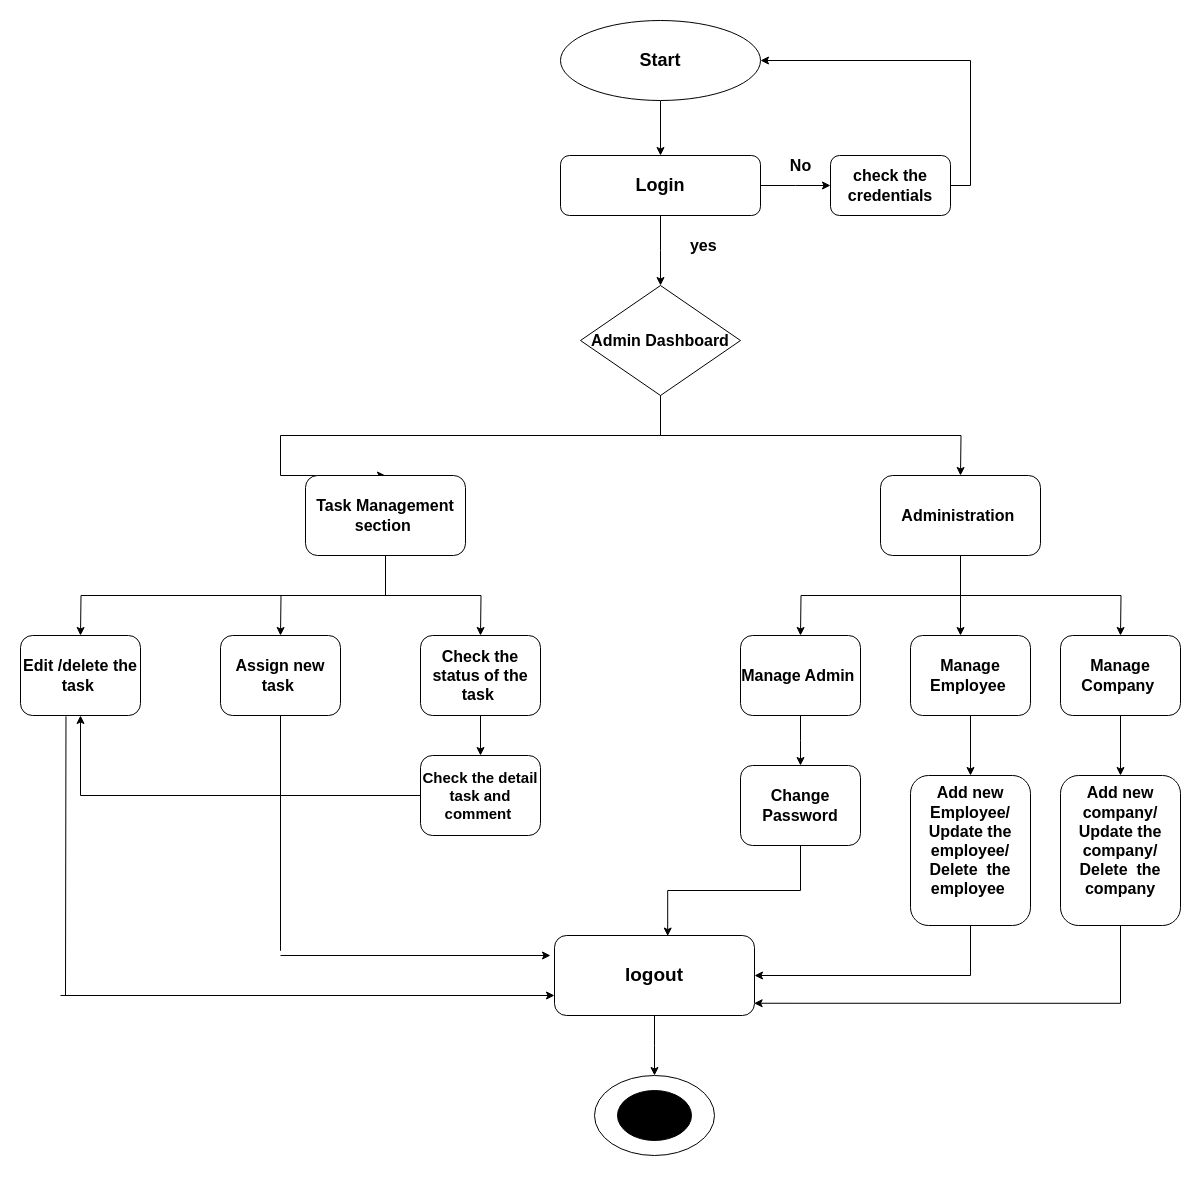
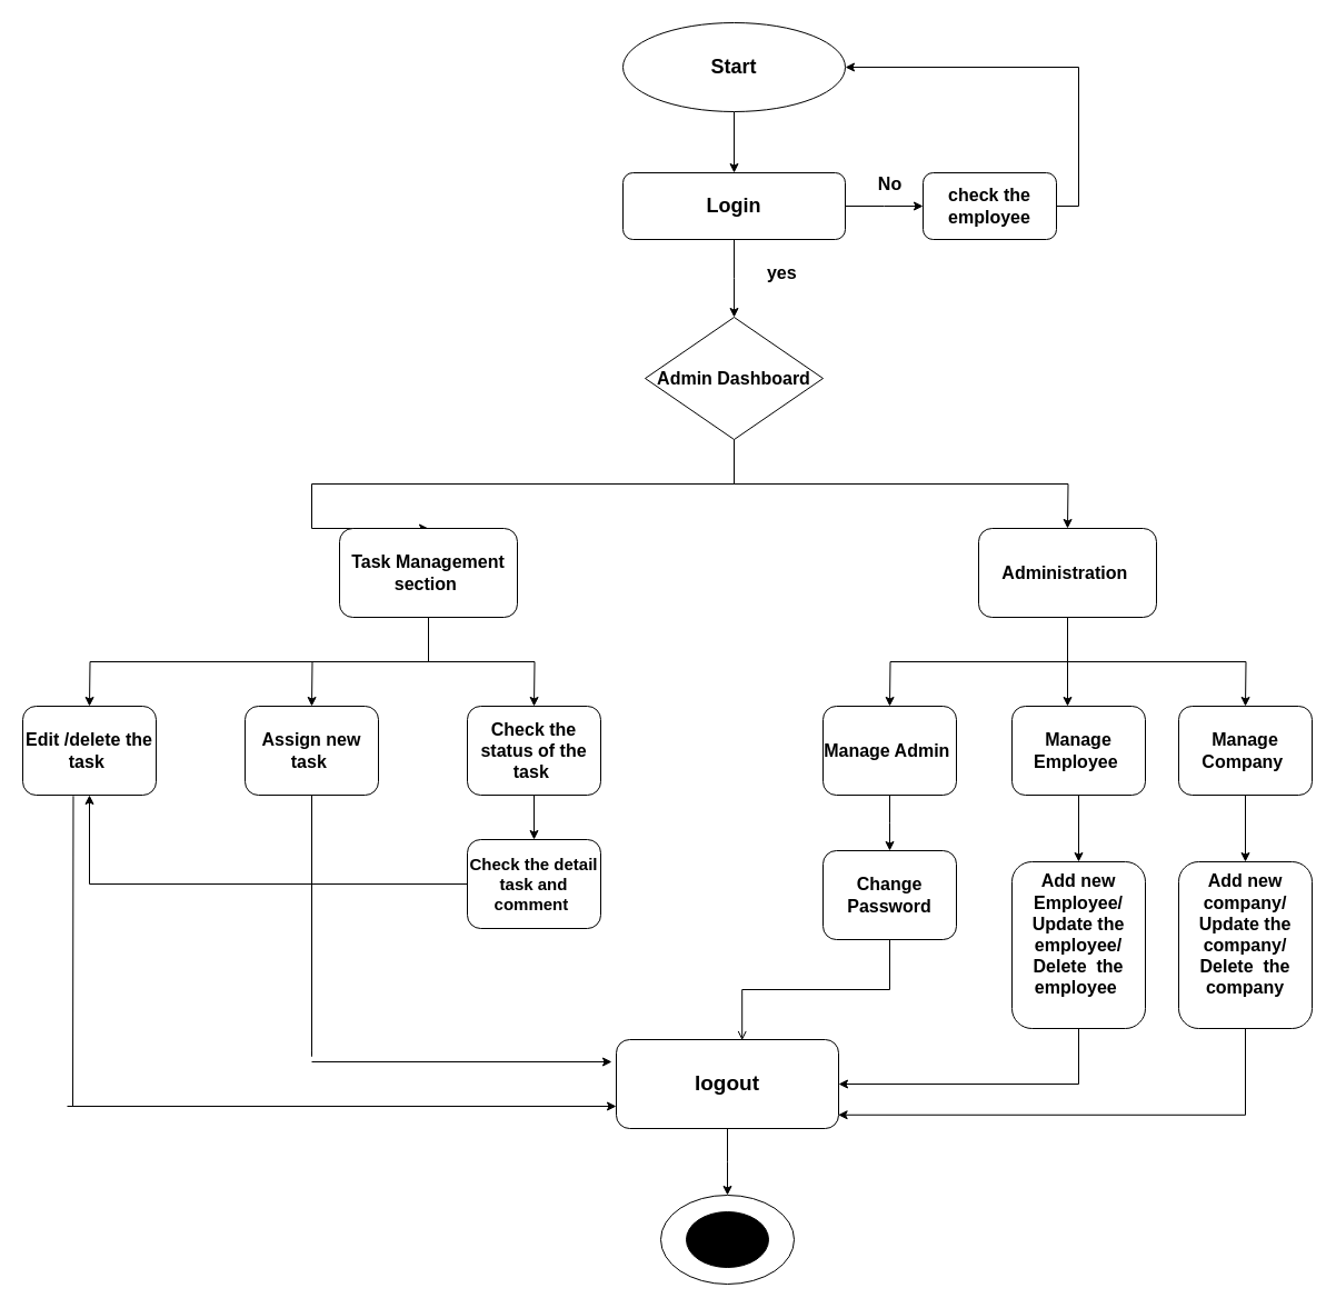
  <mxCell id="0" />
  <mxCell id="1" parent="0" />
  <mxCell id="2" style="edgeStyle=orthogonalEdgeStyle;rounded=0;orthogonalLoop=1;jettySize=auto;html=1;exitX=0.5;exitY=1;exitDx=0;exitDy=0;" edge="1" parent="1" source="3"><mxGeometry relative="1" as="geometry"><mxPoint x="660" y="155" as="targetPoint" /></mxGeometry></mxCell>
  <mxCell id="3" value="&lt;font size=&quot;1&quot;&gt;&lt;b style=&quot;font-size: 18px&quot;&gt;Start&lt;/b&gt;&lt;/font&gt;" style="ellipse;whiteSpace=wrap;html=1;" vertex="1" parent="1"><mxGeometry x="560" y="20" width="200" height="80" as="geometry" /></mxCell>
  <mxCell id="4" style="edgeStyle=orthogonalEdgeStyle;rounded=0;orthogonalLoop=1;jettySize=auto;html=1;exitX=0.5;exitY=1;exitDx=0;exitDy=0;" edge="1" parent="1" source="6"><mxGeometry relative="1" as="geometry"><mxPoint x="660" y="285" as="targetPoint" /></mxGeometry></mxCell>
  <mxCell id="5" style="edgeStyle=orthogonalEdgeStyle;rounded=0;orthogonalLoop=1;jettySize=auto;html=1;exitX=1;exitY=0.5;exitDx=0;exitDy=0;" edge="1" parent="1" source="6"><mxGeometry relative="1" as="geometry"><mxPoint x="830" y="185" as="targetPoint" /></mxGeometry></mxCell>
  <mxCell id="6" value="&lt;b&gt;&lt;font style=&quot;font-size: 18px&quot;&gt;Login&lt;/font&gt;&lt;/b&gt;" style="rounded=1;whiteSpace=wrap;html=1;" vertex="1" parent="1"><mxGeometry x="560" y="155" width="200" height="60" as="geometry" /></mxCell>
  <mxCell id="7" value="&lt;font style=&quot;font-size: 16px&quot;&gt;&lt;b&gt;yes&amp;nbsp;&lt;/b&gt;&lt;/font&gt;" style="text;html=1;align=center;verticalAlign=middle;resizable=0;points=[];autosize=1;strokeColor=none;" vertex="1" parent="1"><mxGeometry x="680" y="235" width="50" height="20" as="geometry" /></mxCell>
  <mxCell id="8" value="&lt;b&gt;&lt;font style=&quot;font-size: 16px&quot;&gt;No&lt;/font&gt;&lt;/b&gt;" style="text;html=1;align=center;verticalAlign=middle;resizable=0;points=[];autosize=1;strokeColor=none;" vertex="1" parent="1"><mxGeometry x="780" y="155" width="40" height="20" as="geometry" /></mxCell>
  <mxCell id="9" style="edgeStyle=orthogonalEdgeStyle;rounded=0;orthogonalLoop=1;jettySize=auto;html=1;exitX=0.5;exitY=1;exitDx=0;exitDy=0;entryX=0.5;entryY=0;entryDx=0;entryDy=0;" edge="1" parent="1" source="11" target="15"><mxGeometry relative="1" as="geometry"><mxPoint x="280" y="465" as="targetPoint" /><Array as="points"><mxPoint x="660" y="435" /><mxPoint x="280" y="435" /></Array></mxGeometry></mxCell>
  <mxCell id="10" style="edgeStyle=orthogonalEdgeStyle;rounded=0;orthogonalLoop=1;jettySize=auto;html=1;exitX=0.5;exitY=1;exitDx=0;exitDy=0;" edge="1" parent="1" source="11"><mxGeometry relative="1" as="geometry"><mxPoint x="960" y="475" as="targetPoint" /></mxGeometry></mxCell>
  <mxCell id="11" value="&lt;b&gt;&lt;font style=&quot;font-size: 16px&quot;&gt;Admin Dashboard&lt;/font&gt;&lt;/b&gt;" style="rhombus;whiteSpace=wrap;html=1;" vertex="1" parent="1"><mxGeometry x="580" y="285" width="160" height="110" as="geometry" /></mxCell>
  <mxCell id="12" style="edgeStyle=orthogonalEdgeStyle;rounded=0;orthogonalLoop=1;jettySize=auto;html=1;exitX=0.5;exitY=1;exitDx=0;exitDy=0;" edge="1" parent="1" source="15"><mxGeometry relative="1" as="geometry"><mxPoint x="280" y="635" as="targetPoint" /></mxGeometry></mxCell>
  <mxCell id="13" style="edgeStyle=orthogonalEdgeStyle;rounded=0;orthogonalLoop=1;jettySize=auto;html=1;exitX=0.5;exitY=1;exitDx=0;exitDy=0;" edge="1" parent="1" source="15"><mxGeometry relative="1" as="geometry"><mxPoint x="480" y="635" as="targetPoint" /></mxGeometry></mxCell>
  <mxCell id="14" style="edgeStyle=orthogonalEdgeStyle;rounded=0;orthogonalLoop=1;jettySize=auto;html=1;exitX=0.5;exitY=1;exitDx=0;exitDy=0;" edge="1" parent="1" source="15"><mxGeometry relative="1" as="geometry"><mxPoint x="80" y="635" as="targetPoint" /></mxGeometry></mxCell>
  <mxCell id="15" value="&lt;b&gt;&lt;font style=&quot;font-size: 16px&quot;&gt;Task Management section&amp;nbsp;&lt;/font&gt;&lt;/b&gt;" style="rounded=1;whiteSpace=wrap;html=1;" vertex="1" parent="1"><mxGeometry x="305" y="475" width="160" height="80" as="geometry" /></mxCell>
  <mxCell id="16" style="edgeStyle=orthogonalEdgeStyle;rounded=0;orthogonalLoop=1;jettySize=auto;html=1;exitX=0.5;exitY=1;exitDx=0;exitDy=0;" edge="1" parent="1" source="19"><mxGeometry relative="1" as="geometry"><mxPoint x="960" y="635" as="targetPoint" /></mxGeometry></mxCell>
  <mxCell id="17" style="edgeStyle=orthogonalEdgeStyle;rounded=0;orthogonalLoop=1;jettySize=auto;html=1;exitX=0.5;exitY=1;exitDx=0;exitDy=0;" edge="1" parent="1" source="19"><mxGeometry relative="1" as="geometry"><mxPoint x="1120" y="635" as="targetPoint" /></mxGeometry></mxCell>
  <mxCell id="18" style="edgeStyle=orthogonalEdgeStyle;rounded=0;orthogonalLoop=1;jettySize=auto;html=1;exitX=0.5;exitY=1;exitDx=0;exitDy=0;" edge="1" parent="1" source="19"><mxGeometry relative="1" as="geometry"><mxPoint x="800" y="635" as="targetPoint" /></mxGeometry></mxCell>
  <mxCell id="19" value="&lt;font style=&quot;font-size: 16px&quot;&gt;&lt;b&gt;Administration&amp;nbsp;&lt;/b&gt;&lt;/font&gt;" style="rounded=1;whiteSpace=wrap;html=1;" vertex="1" parent="1"><mxGeometry x="880" y="475" width="160" height="80" as="geometry" /></mxCell>
  <mxCell id="20" value="&lt;b&gt;&lt;font style=&quot;font-size: 16px&quot;&gt;Assign new task&amp;nbsp;&lt;/font&gt;&lt;/b&gt;" style="rounded=1;whiteSpace=wrap;html=1;" vertex="1" parent="1"><mxGeometry x="220" y="635" width="120" height="80" as="geometry" /></mxCell>
  <mxCell id="21" style="edgeStyle=orthogonalEdgeStyle;rounded=0;orthogonalLoop=1;jettySize=auto;html=1;exitX=0.5;exitY=1;exitDx=0;exitDy=0;" edge="1" parent="1" source="22" target="25"><mxGeometry relative="1" as="geometry"><mxPoint x="480" y="765" as="targetPoint" /></mxGeometry></mxCell>
  <mxCell id="22" value="&lt;font style=&quot;font-size: 16px&quot;&gt;&lt;b&gt;Check the status of the task&amp;nbsp;&lt;/b&gt;&lt;/font&gt;" style="rounded=1;whiteSpace=wrap;html=1;" vertex="1" parent="1"><mxGeometry x="420" y="635" width="120" height="80" as="geometry" /></mxCell>
  <mxCell id="23" value="&lt;span style=&quot;font-size: 16px&quot;&gt;&lt;b&gt;Edit /delete the task&amp;nbsp;&lt;/b&gt;&lt;/span&gt;" style="rounded=1;whiteSpace=wrap;html=1;" vertex="1" parent="1"><mxGeometry x="20" y="635" width="120" height="80" as="geometry" /></mxCell>
  <mxCell id="24" style="edgeStyle=orthogonalEdgeStyle;rounded=0;orthogonalLoop=1;jettySize=auto;html=1;" edge="1" parent="1" source="25" target="23"><mxGeometry relative="1" as="geometry" /></mxCell>
  <mxCell id="25" value="&lt;b&gt;&lt;font style=&quot;font-size: 15px&quot;&gt;Check the detail task and comment&amp;nbsp;&lt;/font&gt;&lt;/b&gt;" style="rounded=1;whiteSpace=wrap;html=1;" vertex="1" parent="1"><mxGeometry x="420" y="755" width="120" height="80" as="geometry" /></mxCell>
  <mxCell id="26" style="edgeStyle=orthogonalEdgeStyle;rounded=0;orthogonalLoop=1;jettySize=auto;html=1;exitX=0.5;exitY=1;exitDx=0;exitDy=0;" edge="1" parent="1" source="27"><mxGeometry relative="1" as="geometry"><mxPoint x="800" y="765" as="targetPoint" /></mxGeometry></mxCell>
  <mxCell id="27" value="&lt;span style=&quot;font-size: 16px&quot;&gt;&lt;b&gt;Manage Admin&amp;nbsp;&lt;/b&gt;&lt;/span&gt;" style="rounded=1;whiteSpace=wrap;html=1;" vertex="1" parent="1"><mxGeometry x="740" y="635" width="120" height="80" as="geometry" /></mxCell>
  <mxCell id="28" style="edgeStyle=orthogonalEdgeStyle;rounded=0;orthogonalLoop=1;jettySize=auto;html=1;exitX=0.5;exitY=1;exitDx=0;exitDy=0;entryX=0.5;entryY=0;entryDx=0;entryDy=0;" edge="1" parent="1" source="29" target="35"><mxGeometry relative="1" as="geometry"><mxPoint x="970" y="775" as="targetPoint" /></mxGeometry></mxCell>
  <mxCell id="29" value="&lt;span style=&quot;font-size: 16px&quot;&gt;&lt;b&gt;Manage Employee&amp;nbsp;&lt;/b&gt;&lt;/span&gt;" style="rounded=1;whiteSpace=wrap;html=1;" vertex="1" parent="1"><mxGeometry x="910" y="635" width="120" height="80" as="geometry" /></mxCell>
  <mxCell id="30" style="edgeStyle=orthogonalEdgeStyle;rounded=0;orthogonalLoop=1;jettySize=auto;html=1;exitX=0.5;exitY=1;exitDx=0;exitDy=0;entryX=0.5;entryY=0;entryDx=0;entryDy=0;" edge="1" parent="1" source="31" target="37"><mxGeometry relative="1" as="geometry"><mxPoint x="1120" y="765" as="targetPoint" /></mxGeometry></mxCell>
  <mxCell id="31" value="&lt;span style=&quot;font-size: 16px&quot;&gt;&lt;b&gt;Manage Company&amp;nbsp;&lt;/b&gt;&lt;/span&gt;" style="rounded=1;whiteSpace=wrap;html=1;" vertex="1" parent="1"><mxGeometry x="1060" y="635" width="120" height="80" as="geometry" /></mxCell>
- <mxCell id="32" style="edgeStyle=orthogonalEdgeStyle;rounded=0;orthogonalLoop=1;jettySize=auto;html=1;exitX=0.5;exitY=1;exitDx=0;exitDy=0;entryX=0.566;entryY=0.007;entryDx=0;entryDy=0;entryPerimeter=0;" edge="1" parent="1" source="33" target="41"><mxGeometry relative="1" as="geometry" /></mxCell>
+ <mxCell id="32" style="edgeStyle=orthogonalEdgeStyle;rounded=0;orthogonalLoop=1;jettySize=auto;html=1;exitX=0.5;exitY=1;exitDx=0;exitDy=0;entryX=0.566;entryY=0.007;entryDx=0;entryDy=0;entryPerimeter=0;endArrow=open;" edge="1" parent="1" source="33" target="41"><mxGeometry relative="1" as="geometry" /></mxCell>
  <mxCell id="33" value="&lt;b&gt;&lt;font style=&quot;font-size: 16px&quot;&gt;Change Password&lt;/font&gt;&lt;/b&gt;" style="rounded=1;whiteSpace=wrap;html=1;" vertex="1" parent="1"><mxGeometry x="740" y="765" width="120" height="80" as="geometry" /></mxCell>
  <mxCell id="34" style="edgeStyle=orthogonalEdgeStyle;rounded=0;orthogonalLoop=1;jettySize=auto;html=1;exitX=0.5;exitY=1;exitDx=0;exitDy=0;entryX=1;entryY=0.5;entryDx=0;entryDy=0;" edge="1" parent="1" source="35" target="41"><mxGeometry relative="1" as="geometry" /></mxCell>
  <mxCell id="35" value="&lt;b style=&quot;font-size: 16px&quot;&gt;Add new Employee/&lt;/b&gt;&lt;br&gt;&lt;b style=&quot;font-size: 16px&quot;&gt;Update the employee/&lt;/b&gt;&lt;br&gt;&lt;span style=&quot;font-size: 16px&quot;&gt;&lt;b&gt;Delete&lt;/b&gt;&lt;/span&gt;&lt;b style=&quot;font-size: 16px&quot;&gt;&amp;nbsp; the employee&amp;nbsp;&lt;br&gt;&lt;br&gt;&lt;/b&gt;" style="rounded=1;whiteSpace=wrap;html=1;" vertex="1" parent="1"><mxGeometry x="910" y="775" width="120" height="150" as="geometry" /></mxCell>
  <mxCell id="36" style="edgeStyle=orthogonalEdgeStyle;rounded=0;orthogonalLoop=1;jettySize=auto;html=1;exitX=0.5;exitY=1;exitDx=0;exitDy=0;entryX=0.998;entryY=0.847;entryDx=0;entryDy=0;entryPerimeter=0;" edge="1" parent="1" source="37" target="41"><mxGeometry relative="1" as="geometry" /></mxCell>
  <mxCell id="37" value="&lt;b style=&quot;font-size: 16px&quot;&gt;Add new company/&lt;/b&gt;&lt;br&gt;&lt;b style=&quot;font-size: 16px&quot;&gt;Update the company/&lt;/b&gt;&lt;br&gt;&lt;span style=&quot;font-size: 16px&quot;&gt;&lt;b&gt;Delete&lt;/b&gt;&lt;/span&gt;&lt;b style=&quot;font-size: 16px&quot;&gt;&amp;nbsp; the company&lt;br&gt;&lt;br&gt;&lt;/b&gt;" style="rounded=1;whiteSpace=wrap;html=1;" vertex="1" parent="1"><mxGeometry x="1060" y="775" width="120" height="150" as="geometry" /></mxCell>
  <mxCell id="38" style="edgeStyle=orthogonalEdgeStyle;rounded=0;orthogonalLoop=1;jettySize=auto;html=1;exitX=1;exitY=0.5;exitDx=0;exitDy=0;entryX=1;entryY=0.5;entryDx=0;entryDy=0;" edge="1" parent="1" source="39" target="3"><mxGeometry relative="1" as="geometry" /></mxCell>
- <mxCell id="39" value="&lt;b&gt;&lt;font style=&quot;font-size: 16px&quot;&gt;check the credentials&lt;/font&gt;&lt;/b&gt;" style="rounded=1;whiteSpace=wrap;html=1;" vertex="1" parent="1"><mxGeometry x="830" y="155" width="120" height="60" as="geometry" /></mxCell>
+ <mxCell id="39" value="&lt;b&gt;&lt;font style=&quot;font-size: 16px&quot;&gt;check the employee&lt;/font&gt;&lt;/b&gt;" style="rounded=1;whiteSpace=wrap;html=1;" vertex="1" parent="1"><mxGeometry x="830" y="155" width="120" height="60" as="geometry" /></mxCell>
  <mxCell id="40" style="edgeStyle=orthogonalEdgeStyle;rounded=0;orthogonalLoop=1;jettySize=auto;html=1;exitX=0.5;exitY=1;exitDx=0;exitDy=0;" edge="1" parent="1" source="41"><mxGeometry relative="1" as="geometry"><mxPoint x="654" y="1075" as="targetPoint" /></mxGeometry></mxCell>
  <mxCell id="41" value="&lt;font style=&quot;font-size: 19px&quot;&gt;&lt;b&gt;logout&lt;/b&gt;&lt;/font&gt;" style="rounded=1;whiteSpace=wrap;html=1;" vertex="1" parent="1"><mxGeometry x="554" y="935" width="200" height="80" as="geometry" /></mxCell>
  <mxCell id="42" value="" style="endArrow=none;html=1;exitX=0.379;exitY=1.01;exitDx=0;exitDy=0;exitPerimeter=0;" edge="1" parent="1" source="23"><mxGeometry width="50" height="50" relative="1" as="geometry"><mxPoint x="610" y="935" as="sourcePoint" /><mxPoint x="65" y="995" as="targetPoint" /></mxGeometry></mxCell>
  <mxCell id="43" value="" style="endArrow=classic;html=1;entryX=0;entryY=0.75;entryDx=0;entryDy=0;" edge="1" parent="1" target="41"><mxGeometry width="50" height="50" relative="1" as="geometry"><mxPoint x="60" y="995" as="sourcePoint" /><mxPoint x="630" y="885" as="targetPoint" /></mxGeometry></mxCell>
  <mxCell id="44" value="" style="endArrow=none;html=1;exitX=0.5;exitY=1;exitDx=0;exitDy=0;" edge="1" parent="1" source="20"><mxGeometry width="50" height="50" relative="1" as="geometry"><mxPoint x="75.48" y="725.8" as="sourcePoint" /><mxPoint x="280" y="915" as="targetPoint" /><Array as="points"><mxPoint x="280" y="955" /></Array></mxGeometry></mxCell>
  <mxCell id="45" value="" style="endArrow=classic;html=1;" edge="1" parent="1"><mxGeometry width="50" height="50" relative="1" as="geometry"><mxPoint x="280" y="955" as="sourcePoint" /><mxPoint x="550" y="955" as="targetPoint" /></mxGeometry></mxCell>
  <mxCell id="46" value="" style="ellipse;whiteSpace=wrap;html=1;" vertex="1" parent="1"><mxGeometry x="594" y="1075" width="120" height="80" as="geometry" /></mxCell>
  <mxCell id="47" value="" style="ellipse;whiteSpace=wrap;html=1;fillColor=#000000;" vertex="1" parent="1"><mxGeometry x="617" y="1090" width="74" height="50" as="geometry" /></mxCell>
